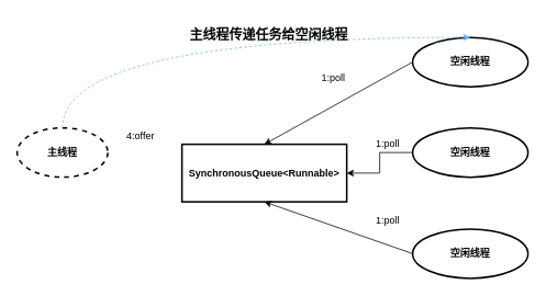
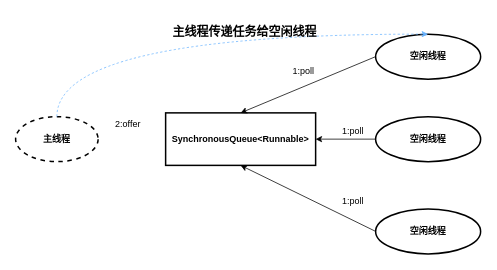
  <mxCell id="0" />
  <mxCell id="1" parent="0" />
- <mxCell id="2" value="&lt;b&gt;SynchronousQueue&amp;lt;Runnable&amp;gt;&lt;/b&gt;" style="rounded=0;whiteSpace=wrap;html=1;strokeWidth=2;" vertex="1" parent="1"><mxGeometry x="220" y="175" width="200" height="70" as="geometry" /></mxCell>
+ <mxCell id="2" value="&lt;b&gt;SynchronousQueue&amp;lt;Runnable&amp;gt;&lt;/b&gt;" style="rounded=0;whiteSpace=wrap;html=1;strokeWidth=2;" vertex="1" parent="1"><mxGeometry x="220" y="150" width="200" height="70" as="geometry" /></mxCell>
  <mxCell id="3" value="&lt;b&gt;主线程&lt;/b&gt;" style="ellipse;whiteSpace=wrap;html=1;strokeWidth=2;dashed=1;" vertex="1" parent="1"><mxGeometry x="20" y="155" width="110" height="60" as="geometry" /></mxCell>
  <mxCell id="4" value="&lt;b&gt;空闲线程&lt;/b&gt;" style="ellipse;whiteSpace=wrap;html=1;strokeWidth=2;" vertex="1" parent="1"><mxGeometry x="500" y="45" width="140" height="60" as="geometry" /></mxCell>
  <mxCell id="5" style="edgeStyle=orthogonalEdgeStyle;rounded=0;orthogonalLoop=1;jettySize=auto;html=1;entryX=1;entryY=0.5;entryDx=0;entryDy=0;" edge="1" parent="1" source="6" target="2"><mxGeometry relative="1" as="geometry" /></mxCell>
  <mxCell id="6" value="&lt;b&gt;空闲线程&lt;/b&gt;" style="ellipse;whiteSpace=wrap;html=1;strokeWidth=2;" vertex="1" parent="1"><mxGeometry x="500" y="155" width="140" height="60" as="geometry" /></mxCell>
  <mxCell id="7" value="&lt;b&gt;空闲线程&lt;/b&gt;" style="ellipse;whiteSpace=wrap;html=1;strokeWidth=2;" vertex="1" parent="1"><mxGeometry x="500" y="278" width="140" height="60" as="geometry" /></mxCell>
  <mxCell id="8" value="" style="endArrow=classic;html=1;exitX=0;exitY=0.5;exitDx=0;exitDy=0;entryX=0.5;entryY=1;entryDx=0;entryDy=0;" edge="1" parent="1" source="7" target="2"><mxGeometry width="50" height="50" relative="1" as="geometry"><mxPoint x="384" y="315" as="sourcePoint" /><mxPoint x="434" y="265" as="targetPoint" /></mxGeometry></mxCell>
  <mxCell id="9" value="" style="endArrow=classic;html=1;exitX=0;exitY=0.5;exitDx=0;exitDy=0;entryX=0.5;entryY=0;entryDx=0;entryDy=0;" edge="1" parent="1" source="4" target="2"><mxGeometry width="50" height="50" relative="1" as="geometry"><mxPoint x="350" y="95" as="sourcePoint" /><mxPoint x="400" y="45" as="targetPoint" /></mxGeometry></mxCell>
  <mxCell id="10" value="" style="endArrow=classic;html=1;edgeStyle=orthogonalEdgeStyle;curved=1;exitX=0.5;exitY=0;exitDx=0;exitDy=0;entryX=0.5;entryY=0;entryDx=0;entryDy=0;dashed=1;strokeColor=#66B2FF;" edge="1" parent="1" source="3" target="4"><mxGeometry width="50" height="50" relative="1" as="geometry"><mxPoint x="190" y="35" as="sourcePoint" /><mxPoint x="510" y="-75" as="targetPoint" /><Array as="points"><mxPoint x="75" y="45" /></Array></mxGeometry></mxCell>
  <mxCell id="11" value="&lt;font style=&quot;font-size: 16px&quot;&gt;主线程传递任务给空闲线程&lt;/font&gt;" style="text;strokeColor=none;fillColor=none;html=1;fontSize=24;fontStyle=1;verticalAlign=middle;align=center;" vertex="1" parent="1"><mxGeometry x="275" y="20" width="100" height="40" as="geometry" /></mxCell>
- <mxCell id="12" value="4:offer" style="text;html=1;strokeColor=none;fillColor=none;align=center;verticalAlign=middle;whiteSpace=wrap;rounded=0;" vertex="1" parent="1"><mxGeometry x="150" y="155" width="40" height="20" as="geometry" /></mxCell>
+ <mxCell id="12" value="2:offer" style="text;html=1;strokeColor=none;fillColor=none;align=center;verticalAlign=middle;whiteSpace=wrap;rounded=0;" vertex="1" parent="1"><mxGeometry x="150" y="155" width="40" height="20" as="geometry" /></mxCell>
  <mxCell id="13" value="1:poll" style="text;html=1;strokeColor=none;fillColor=none;align=center;verticalAlign=middle;whiteSpace=wrap;rounded=0;" vertex="1" parent="1"><mxGeometry x="384" y="85" width="40" height="20" as="geometry" /></mxCell>
  <mxCell id="14" value="1:poll" style="text;html=1;strokeColor=none;fillColor=none;align=center;verticalAlign=middle;whiteSpace=wrap;rounded=0;" vertex="1" parent="1"><mxGeometry x="450" y="165" width="40" height="20" as="geometry" /></mxCell>
  <mxCell id="15" value="1:poll" style="text;html=1;strokeColor=none;fillColor=none;align=center;verticalAlign=middle;whiteSpace=wrap;rounded=0;" vertex="1" parent="1"><mxGeometry x="450" y="258" width="40" height="20" as="geometry" /></mxCell>
